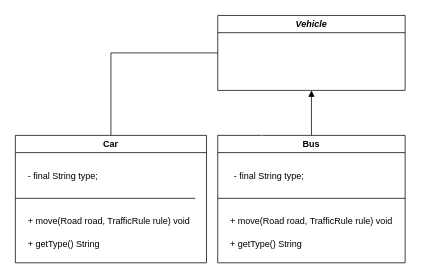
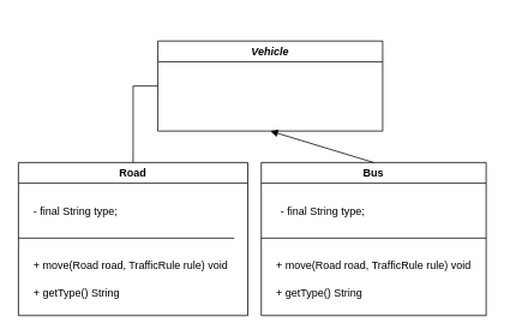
  <mxCell id="0" />
  <mxCell id="1" parent="0" />
- <mxCell id="2" value="&lt;i&gt;Vehicle&lt;/i&gt;" style="swimlane;whiteSpace=wrap;html=1;" vertex="1" parent="1"><mxGeometry x="290" y="20" width="250" height="100" as="geometry" /></mxCell>
- <mxCell id="3" value="Car" style="swimlane;whiteSpace=wrap;html=1;" vertex="1" parent="1"><mxGeometry x="20" y="180" width="255" height="170" as="geometry" /></mxCell>
+ <mxCell id="2" value="&lt;i&gt;Vehicle&lt;/i&gt;" style="swimlane;whiteSpace=wrap;html=1;" vertex="1" parent="1"><mxGeometry x="175" y="45" width="250" height="100" as="geometry" /></mxCell>
+ <mxCell id="3" value="Road" style="swimlane;whiteSpace=wrap;html=1;" vertex="1" parent="1"><mxGeometry x="20" y="180" width="255" height="170" as="geometry" /></mxCell>
  <mxCell id="4" value="+ move(Road road, TrafficRule rule) void" style="text;html=1;align=left;verticalAlign=middle;resizable=0;points=[];autosize=1;strokeColor=none;fillColor=none;" vertex="1" parent="3"><mxGeometry x="15" y="100" width="240" height="30" as="geometry" /></mxCell>
  <mxCell id="5" value="+ getType() String" style="text;html=1;align=left;verticalAlign=middle;resizable=0;points=[];autosize=1;strokeColor=none;fillColor=none;" vertex="1" parent="3"><mxGeometry x="15" y="130" width="120" height="30" as="geometry" /></mxCell>
  <mxCell id="6" value="" style="line;strokeWidth=1;fillColor=none;align=left;verticalAlign=middle;spacingTop=-1;spacingLeft=3;spacingRight=3;rotatable=0;labelPosition=right;points=[];portConstraint=eastwest;strokeColor=inherit;" vertex="1" parent="3"><mxGeometry y="80" width="240" height="8" as="geometry" /></mxCell>
  <mxCell id="7" value="- final String type;" style="text;html=1;align=left;verticalAlign=middle;resizable=0;points=[];autosize=1;strokeColor=none;fillColor=none;" vertex="1" parent="3"><mxGeometry x="15" y="40" width="120" height="30" as="geometry" /></mxCell>
  <mxCell id="8" value="Bus" style="swimlane;whiteSpace=wrap;html=1;" vertex="1" parent="1"><mxGeometry x="290" y="180" width="250" height="170" as="geometry" /></mxCell>
  <mxCell id="9" value="+ move(Road road, TrafficRule rule) void" style="text;html=1;align=left;verticalAlign=middle;resizable=0;points=[];autosize=1;strokeColor=none;fillColor=none;" vertex="1" parent="8"><mxGeometry x="15" y="100" width="240" height="30" as="geometry" /></mxCell>
  <mxCell id="10" value="+ getType() String" style="text;html=1;align=left;verticalAlign=middle;resizable=0;points=[];autosize=1;strokeColor=none;fillColor=none;" vertex="1" parent="8"><mxGeometry x="15" y="130" width="120" height="30" as="geometry" /></mxCell>
  <mxCell id="11" value="" style="line;strokeWidth=1;fillColor=none;align=left;verticalAlign=middle;spacingTop=-1;spacingLeft=3;spacingRight=3;rotatable=0;labelPosition=right;points=[];portConstraint=eastwest;strokeColor=inherit;" vertex="1" parent="8"><mxGeometry y="80" width="250" height="8" as="geometry" /></mxCell>
  <mxCell id="12" value="- final String type;" style="text;html=1;align=left;verticalAlign=middle;resizable=0;points=[];autosize=1;strokeColor=none;fillColor=none;" vertex="1" parent="8"><mxGeometry x="20" y="40" width="120" height="30" as="geometry" /></mxCell>
  <mxCell id="13" value="" style="endArrow=none;endFill=1;html=1;edgeStyle=orthogonalEdgeStyle;align=left;verticalAlign=top;rounded=0;exitX=0.5;exitY=0;exitDx=0;exitDy=0;entryX=0;entryY=0.5;entryDx=0;entryDy=0;" edge="1" parent="1" source="3" target="2"><mxGeometry x="-0.649" y="70" relative="1" as="geometry"><mxPoint x="80" y="145" as="sourcePoint" /><mxPoint x="230.45" y="10" as="targetPoint" /><mxPoint as="offset" /></mxGeometry></mxCell>
  <mxCell id="14" value="&amp;nbsp;" style="html=1;verticalAlign=bottom;endArrow=block;curved=0;rounded=0;exitX=0.5;exitY=0;exitDx=0;exitDy=0;entryX=0.5;entryY=1;entryDx=0;entryDy=0;" edge="1" parent="1" source="8" target="2"><mxGeometry x="-1" y="36" width="80" relative="1" as="geometry"><mxPoint x="360" y="160" as="sourcePoint" /><mxPoint x="440" y="160" as="targetPoint" /><mxPoint x="-30" y="16" as="offset" /></mxGeometry></mxCell>
